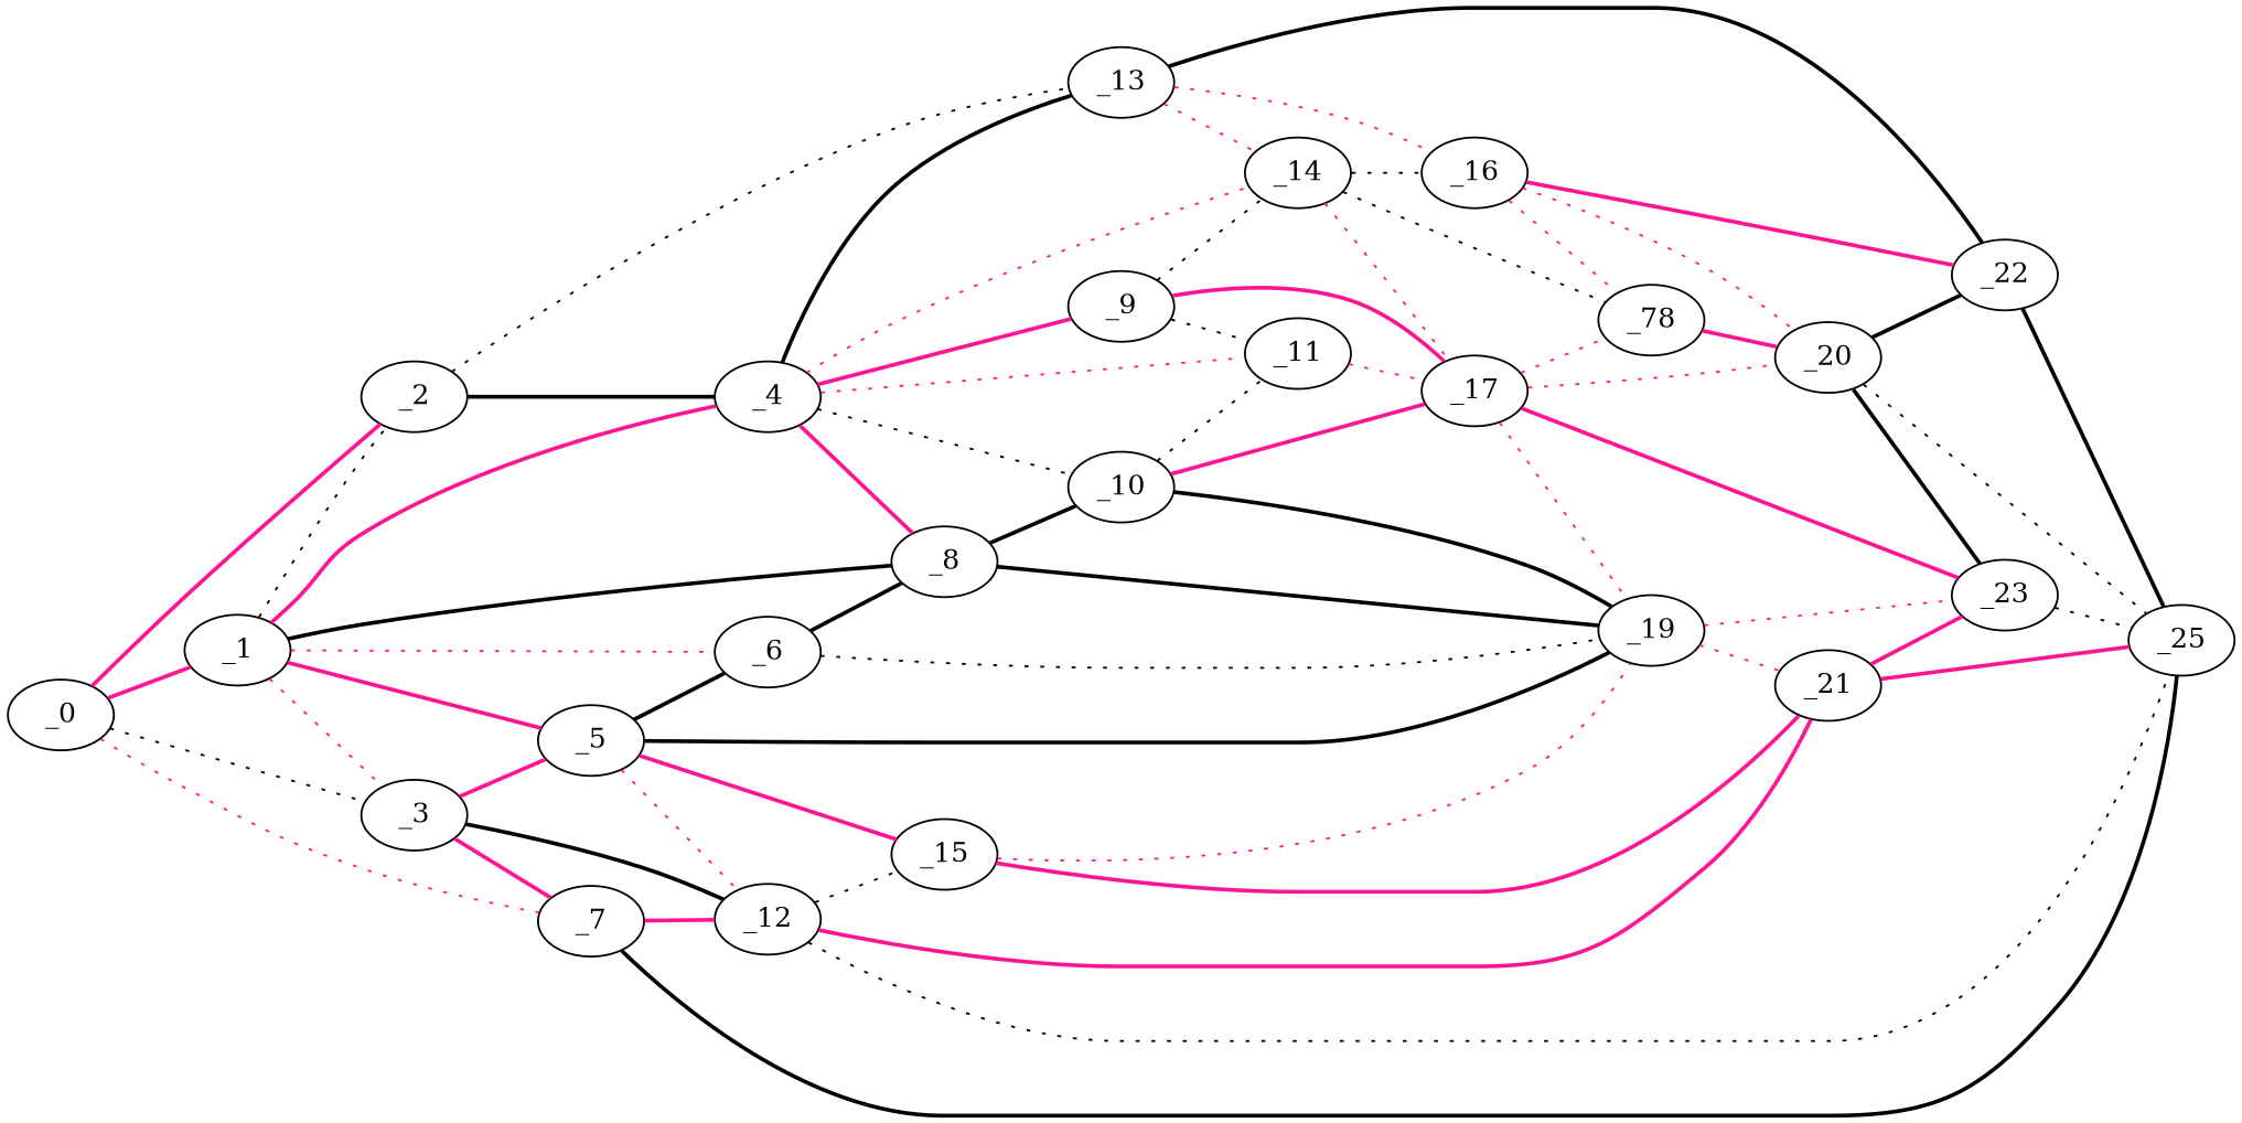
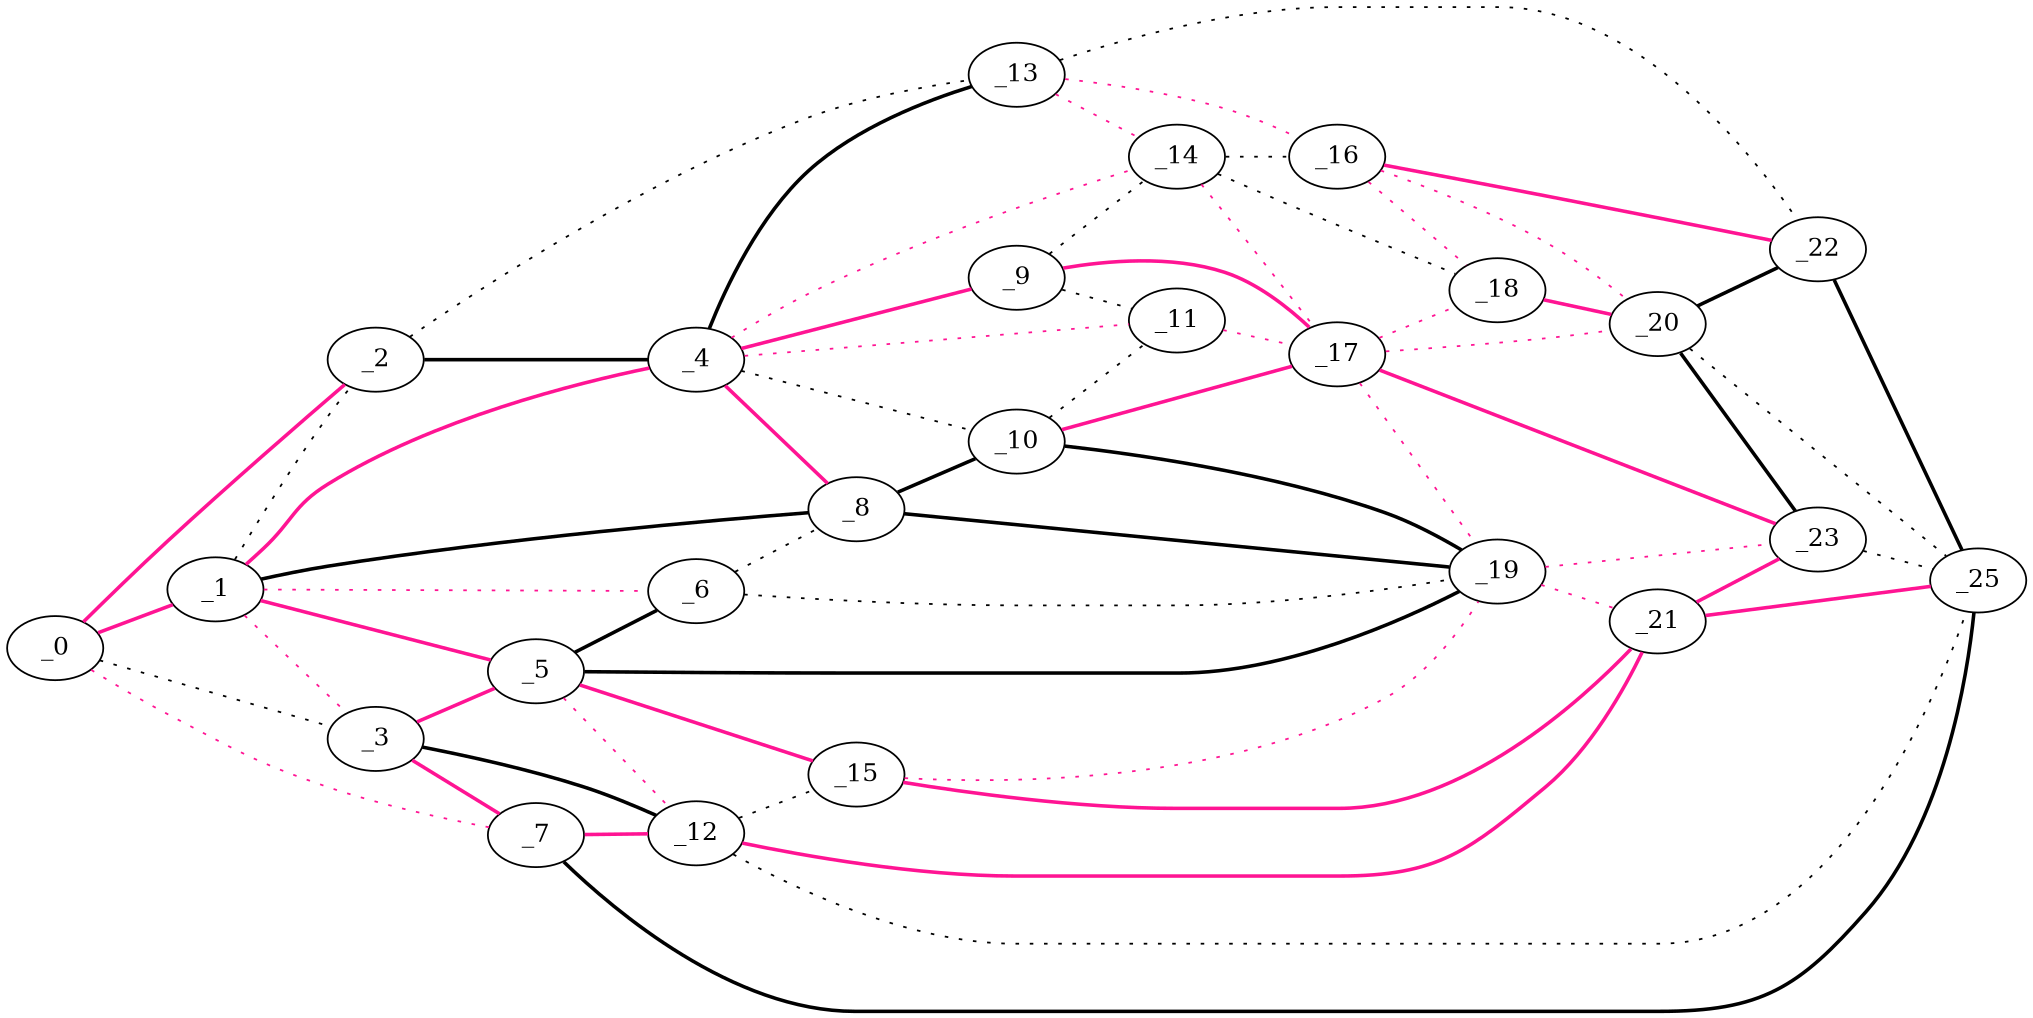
  graph {
    rankdir=LR
    node [x=38 y=35]
    edge [color=deeppink style=bold valence=2]
    _0 [x=27 y=12]
    _1
    _2 [y=116]
    _3 [x=42 y=25]
    _7 [x=57 y=5]
    _4 [x=51 y=97]
    _5 [x=55 y=38]
    _6 [x=55 y=49]
    _8 [x=57 y=55]
    _13 [x=67 y=123]
    _12 [x=64 y=13]
    _25 [x=104 y=11]
    _9 [x=61 y=95]
    _10 [x=62 y=79]
    _11 [x=62 y=85]
    _14 [x=71 y=109]
    _15 [x=78 y=26]
    _19 [x=83 y=40]
    _16 [x=80 y=118]
    _22 [x=94 y=118]
    _21 [x=94 y=24]
    _17 [x=82 y=98]
-   _18 [x=82 y=103 label=_78]
+   _18 [x=82 y=103]
    _23 [x=96]
    _20 [x=93 y=110]
    _0 -- _1
    _0 -- _2 [valence=1]
    _0 -- _3 [color=black style=dotted valence=1]
    _0 -- _7 [style=dotted valence=1]
    _1 -- _2 [color=black style=dotted]
    _1 -- _3 [style=dotted]
    _1 -- _4
    _1 -- _5
    _1 -- _6 [style=dotted valence=1]
    _1 -- _8 [color=black]
    _2 -- _4 [color=black valence=1]
    _2 -- _13 [color=black style=dotted valence=1]
    _3 -- _7
    _3 -- _5
    _3 -- _12 [color=black]
    _7 -- _12 [valence=1]
    _7 -- _25 [color=black valence=1]
    _4 -- _8 [valence=1]
    _4 -- _13 [color=black valence=1]
    _4 -- _9 [valence=1]
    _4 -- _10 [color=black style=dotted]
    _4 -- _11 [style=dotted]
    _4 -- _14 [style=dotted]
    _5 -- _6 [color=black]
    _5 -- _12 [style=dotted]
    _5 -- _15 [valence=1]
    _5 -- _19 [color=black valence=1]
-   _6 -- _8 [color=black valence=1]
+   _6 -- _8 [color=black style=dotted valence=1]
    _6 -- _19 [color=black style=dotted]
    _8 -- _10 [color=black valence=1]
    _8 -- _19 [color=black]
    _13 -- _14 [style=dotted]
    _13 -- _16 [style=dotted valence=1]
-   _13 -- _22 [color=black valence=1]
+   _13 -- _22 [color=black style=dotted valence=1]
    _12 -- _25 [color=black style=dotted valence=1]
    _12 -- _15 [color=black style=dotted]
    _12 -- _21
    _9 -- _11 [color=black style=dotted]
    _9 -- _14 [color=black style=dotted]
    _9 -- _17 [valence=1]
    _10 -- _11 [color=black style=dotted]
    _10 -- _19 [color=black]
    _10 -- _17
    _11 -- _17 [style=dotted]
    _14 -- _16 [color=black style=dotted]
    _14 -- _17 [style=dotted]
    _14 -- _18 [color=black style=dotted]
    _15 -- _19 [style=dotted]
    _15 -- _21 [valence=1]
    _19 -- _21 [style=dotted]
    _19 -- _23 [style=dotted valence=1]
    _16 -- _22
    _16 -- _18 [style=dotted]
    _16 -- _20 [style=dotted]
    _22 -- _25 [color=black valence=1]
    _21 -- _25 [valence=1]
    _21 -- _23
    _17 -- _19 [style=dotted]
    _17 -- _18 [style=dotted]
    _17 -- _23
    _17 -- _20 [style=dotted valence=1]
    _18 -- _20
    _23 -- _25 [color=black style=dotted]
    _20 -- _25 [color=black style=dotted]
    _20 -- _22 [color=black valence=1]
    _20 -- _23 [color=black]
  }
